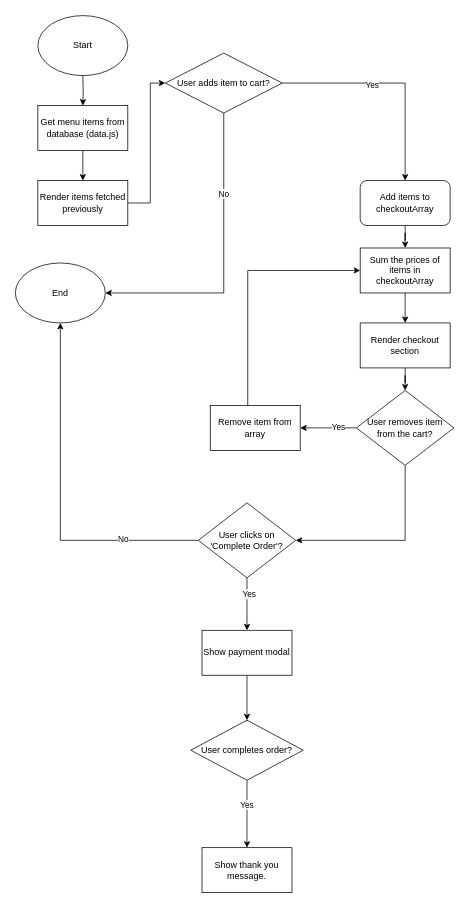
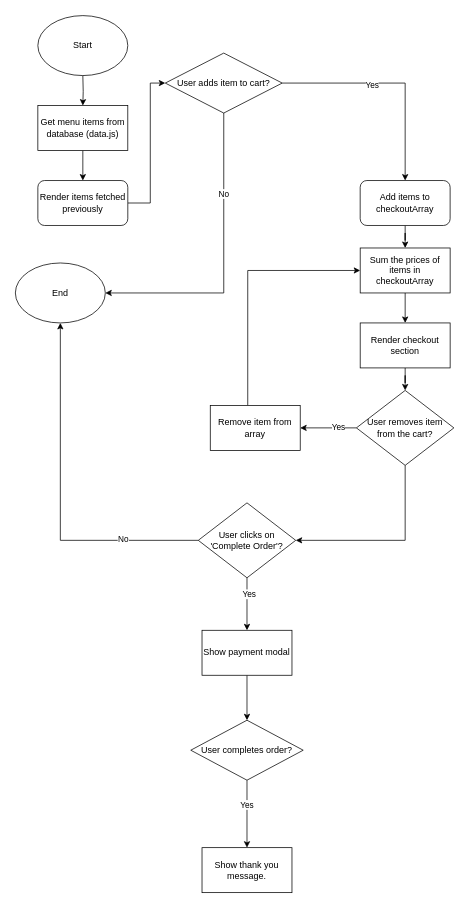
  <mxCell id="0" />
  <mxCell id="1" parent="0" />
  <mxCell id="2" value="" style="edgeStyle=orthogonalEdgeStyle;rounded=0;orthogonalLoop=1;jettySize=auto;html=1;" edge="1" parent="1" target="4"><mxGeometry relative="1" as="geometry"><mxPoint x="110" y="100" as="sourcePoint" /></mxGeometry></mxCell>
  <mxCell id="3" value="" style="edgeStyle=orthogonalEdgeStyle;rounded=0;orthogonalLoop=1;jettySize=auto;html=1;" edge="1" parent="1" source="4" target="6"><mxGeometry relative="1" as="geometry" /></mxCell>
  <mxCell id="4" value="Get menu items from database (data.js)" style="rounded=0;whiteSpace=wrap;html=1;" vertex="1" parent="1"><mxGeometry x="50" y="140" width="120" height="60" as="geometry" /></mxCell>
  <mxCell id="5" value="" style="edgeStyle=orthogonalEdgeStyle;rounded=0;orthogonalLoop=1;jettySize=auto;html=1;entryX=0;entryY=0.5;entryDx=0;entryDy=0;" edge="1" parent="1" source="6" target="13"><mxGeometry relative="1" as="geometry"><Array as="points"><mxPoint x="200" y="270" /><mxPoint x="200" y="110" /></Array></mxGeometry></mxCell>
- <mxCell id="6" value="Render items fetched previously" style="whiteSpace=wrap;html=1;" vertex="1" parent="1"><mxGeometry x="50" y="240" width="120" height="60" as="geometry" /></mxCell>
+ <mxCell id="6" value="Render items fetched previously" style="whiteSpace=wrap;html=1;rounded=1;" vertex="1" parent="1"><mxGeometry x="50" y="240" width="120" height="60" as="geometry" /></mxCell>
  <mxCell id="7" value="Start" style="ellipse;whiteSpace=wrap;html=1;" vertex="1" parent="1"><mxGeometry x="50" y="20" width="120" height="80" as="geometry" /></mxCell>
  <mxCell id="8" value="End" style="ellipse;whiteSpace=wrap;html=1;" vertex="1" parent="1"><mxGeometry x="20" y="350" width="120" height="80" as="geometry" /></mxCell>
  <mxCell id="9" value="" style="edgeStyle=orthogonalEdgeStyle;rounded=0;orthogonalLoop=1;jettySize=auto;html=1;" edge="1" parent="1" source="13" target="15"><mxGeometry relative="1" as="geometry" /></mxCell>
  <mxCell id="10" value="Yes" style="edgeLabel;html=1;align=center;verticalAlign=middle;resizable=0;points=[];" vertex="1" connectable="0" parent="9"><mxGeometry x="-0.191" y="-2" relative="1" as="geometry"><mxPoint as="offset" /></mxGeometry></mxCell>
  <mxCell id="11" style="edgeStyle=orthogonalEdgeStyle;rounded=0;orthogonalLoop=1;jettySize=auto;html=1;entryX=1;entryY=0.5;entryDx=0;entryDy=0;" edge="1" parent="1" source="13" target="8"><mxGeometry relative="1" as="geometry"><Array as="points"><mxPoint x="298" y="390" /></Array></mxGeometry></mxCell>
  <mxCell id="12" value="No" style="edgeLabel;html=1;align=center;verticalAlign=middle;resizable=0;points=[];" vertex="1" connectable="0" parent="11"><mxGeometry x="-0.46" y="-1" relative="1" as="geometry"><mxPoint as="offset" /></mxGeometry></mxCell>
  <mxCell id="13" value="User adds item to cart?" style="rhombus;whiteSpace=wrap;html=1;" vertex="1" parent="1"><mxGeometry x="220" y="70" width="156" height="80" as="geometry" /></mxCell>
  <mxCell id="14" value="" style="edgeStyle=orthogonalEdgeStyle;rounded=0;orthogonalLoop=1;jettySize=auto;html=1;" edge="1" parent="1" source="15" target="17"><mxGeometry relative="1" as="geometry" /></mxCell>
  <mxCell id="15" value="Add items to checkoutArray" style="whiteSpace=wrap;html=1;rounded=1;" vertex="1" parent="1"><mxGeometry x="480" y="240" width="120" height="60" as="geometry" /></mxCell>
  <mxCell id="16" value="" style="edgeStyle=orthogonalEdgeStyle;rounded=0;orthogonalLoop=1;jettySize=auto;html=1;" edge="1" parent="1" source="17" target="19"><mxGeometry relative="1" as="geometry" /></mxCell>
  <mxCell id="17" value="Sum the prices of items in checkoutArray" style="whiteSpace=wrap;html=1;" vertex="1" parent="1"><mxGeometry x="480" y="330" width="120" height="60" as="geometry" /></mxCell>
  <mxCell id="18" value="" style="edgeStyle=orthogonalEdgeStyle;rounded=0;orthogonalLoop=1;jettySize=auto;html=1;" edge="1" parent="1" source="19" target="23"><mxGeometry relative="1" as="geometry" /></mxCell>
  <mxCell id="19" value="Render checkout section" style="whiteSpace=wrap;html=1;" vertex="1" parent="1"><mxGeometry x="480" y="430" width="120" height="60" as="geometry" /></mxCell>
  <mxCell id="20" value="" style="edgeStyle=orthogonalEdgeStyle;rounded=0;orthogonalLoop=1;jettySize=auto;html=1;" edge="1" parent="1" source="23" target="25"><mxGeometry relative="1" as="geometry" /></mxCell>
  <mxCell id="21" value="Yes" style="edgeLabel;html=1;align=center;verticalAlign=middle;resizable=0;points=[];" vertex="1" connectable="0" parent="20"><mxGeometry x="-0.323" y="-2" relative="1" as="geometry"><mxPoint as="offset" /></mxGeometry></mxCell>
  <mxCell id="22" style="edgeStyle=orthogonalEdgeStyle;rounded=0;orthogonalLoop=1;jettySize=auto;html=1;entryX=1;entryY=0.5;entryDx=0;entryDy=0;" edge="1" parent="1" source="23" target="30"><mxGeometry relative="1" as="geometry"><Array as="points"><mxPoint x="540" y="720" /></Array></mxGeometry></mxCell>
  <mxCell id="23" value="User removes item from the cart?" style="rhombus;whiteSpace=wrap;html=1;" vertex="1" parent="1"><mxGeometry x="475" y="520" width="130" height="100" as="geometry" /></mxCell>
  <mxCell id="24" style="edgeStyle=orthogonalEdgeStyle;rounded=0;orthogonalLoop=1;jettySize=auto;html=1;entryX=0;entryY=0.5;entryDx=0;entryDy=0;" edge="1" parent="1" source="25" target="17"><mxGeometry relative="1" as="geometry"><Array as="points"><mxPoint x="330" y="360" /></Array></mxGeometry></mxCell>
  <mxCell id="25" value="Remove item from array" style="whiteSpace=wrap;html=1;" vertex="1" parent="1"><mxGeometry x="280" y="540" width="120" height="60" as="geometry" /></mxCell>
  <mxCell id="26" style="edgeStyle=orthogonalEdgeStyle;rounded=0;orthogonalLoop=1;jettySize=auto;html=1;entryX=0.5;entryY=1;entryDx=0;entryDy=0;" edge="1" parent="1" source="30" target="8"><mxGeometry relative="1" as="geometry" /></mxCell>
  <mxCell id="27" value="No" style="edgeLabel;html=1;align=center;verticalAlign=middle;resizable=0;points=[];" vertex="1" connectable="0" parent="26"><mxGeometry x="-0.575" y="-2" relative="1" as="geometry"><mxPoint as="offset" /></mxGeometry></mxCell>
  <mxCell id="28" value="" style="edgeStyle=orthogonalEdgeStyle;rounded=0;orthogonalLoop=1;jettySize=auto;html=1;" edge="1" parent="1" source="30" target="32"><mxGeometry relative="1" as="geometry" /></mxCell>
  <mxCell id="29" value="Yes" style="edgeLabel;html=1;align=center;verticalAlign=middle;resizable=0;points=[];" vertex="1" connectable="0" parent="28"><mxGeometry x="-0.402" y="2" relative="1" as="geometry"><mxPoint as="offset" /></mxGeometry></mxCell>
  <mxCell id="30" value="User clicks on 'Complete Order'?" style="rhombus;whiteSpace=wrap;html=1;" vertex="1" parent="1"><mxGeometry x="264" y="670" width="130" height="100" as="geometry" /></mxCell>
  <mxCell id="31" value="" style="edgeStyle=orthogonalEdgeStyle;rounded=0;orthogonalLoop=1;jettySize=auto;html=1;" edge="1" parent="1" source="32" target="35"><mxGeometry relative="1" as="geometry" /></mxCell>
  <mxCell id="32" value="Show payment modal" style="whiteSpace=wrap;html=1;" vertex="1" parent="1"><mxGeometry x="269" y="840" width="120" height="60" as="geometry" /></mxCell>
  <mxCell id="33" value="" style="edgeStyle=orthogonalEdgeStyle;rounded=0;orthogonalLoop=1;jettySize=auto;html=1;" edge="1" parent="1" source="35" target="36"><mxGeometry relative="1" as="geometry" /></mxCell>
  <mxCell id="34" value="Yes" style="edgeLabel;html=1;align=center;verticalAlign=middle;resizable=0;points=[];" vertex="1" connectable="0" parent="33"><mxGeometry x="-0.281" y="-1" relative="1" as="geometry"><mxPoint as="offset" /></mxGeometry></mxCell>
  <mxCell id="35" value="User completes order?" style="rhombus;whiteSpace=wrap;html=1;" vertex="1" parent="1"><mxGeometry x="254" y="960" width="150" height="80" as="geometry" /></mxCell>
  <mxCell id="36" value="Show thank you message." style="whiteSpace=wrap;html=1;" vertex="1" parent="1"><mxGeometry x="269" y="1130" width="120" height="60" as="geometry" /></mxCell>
